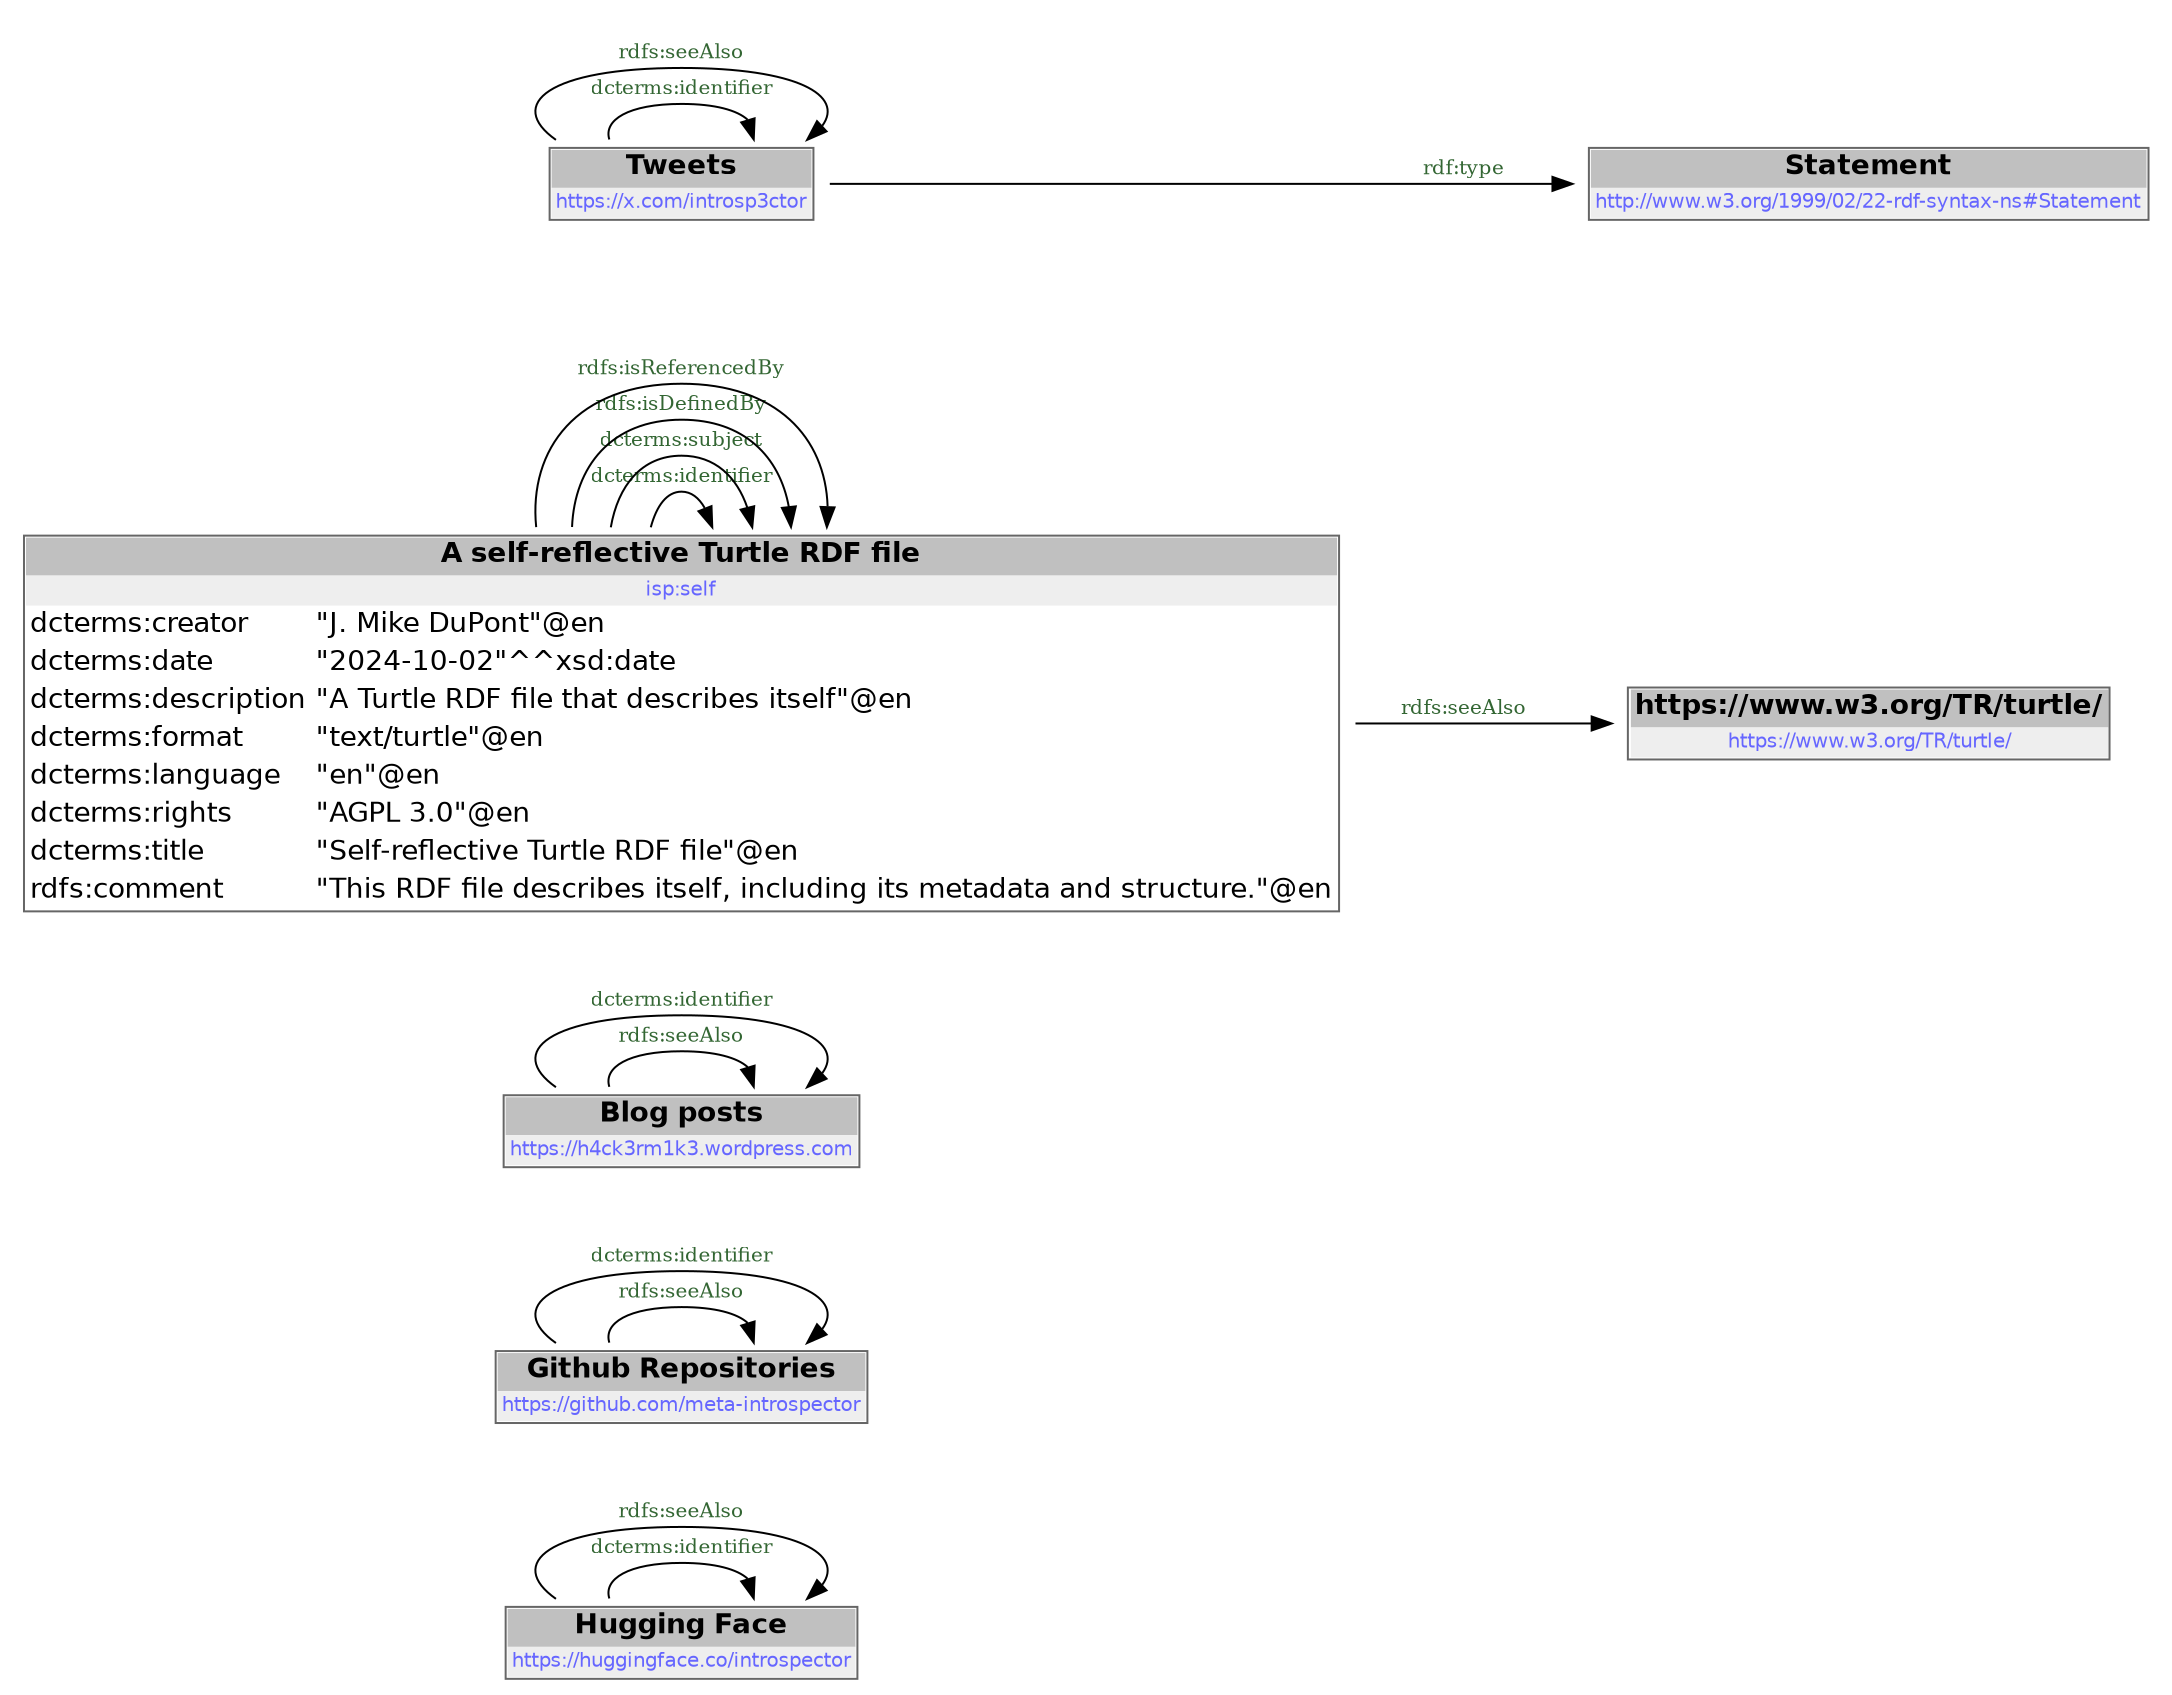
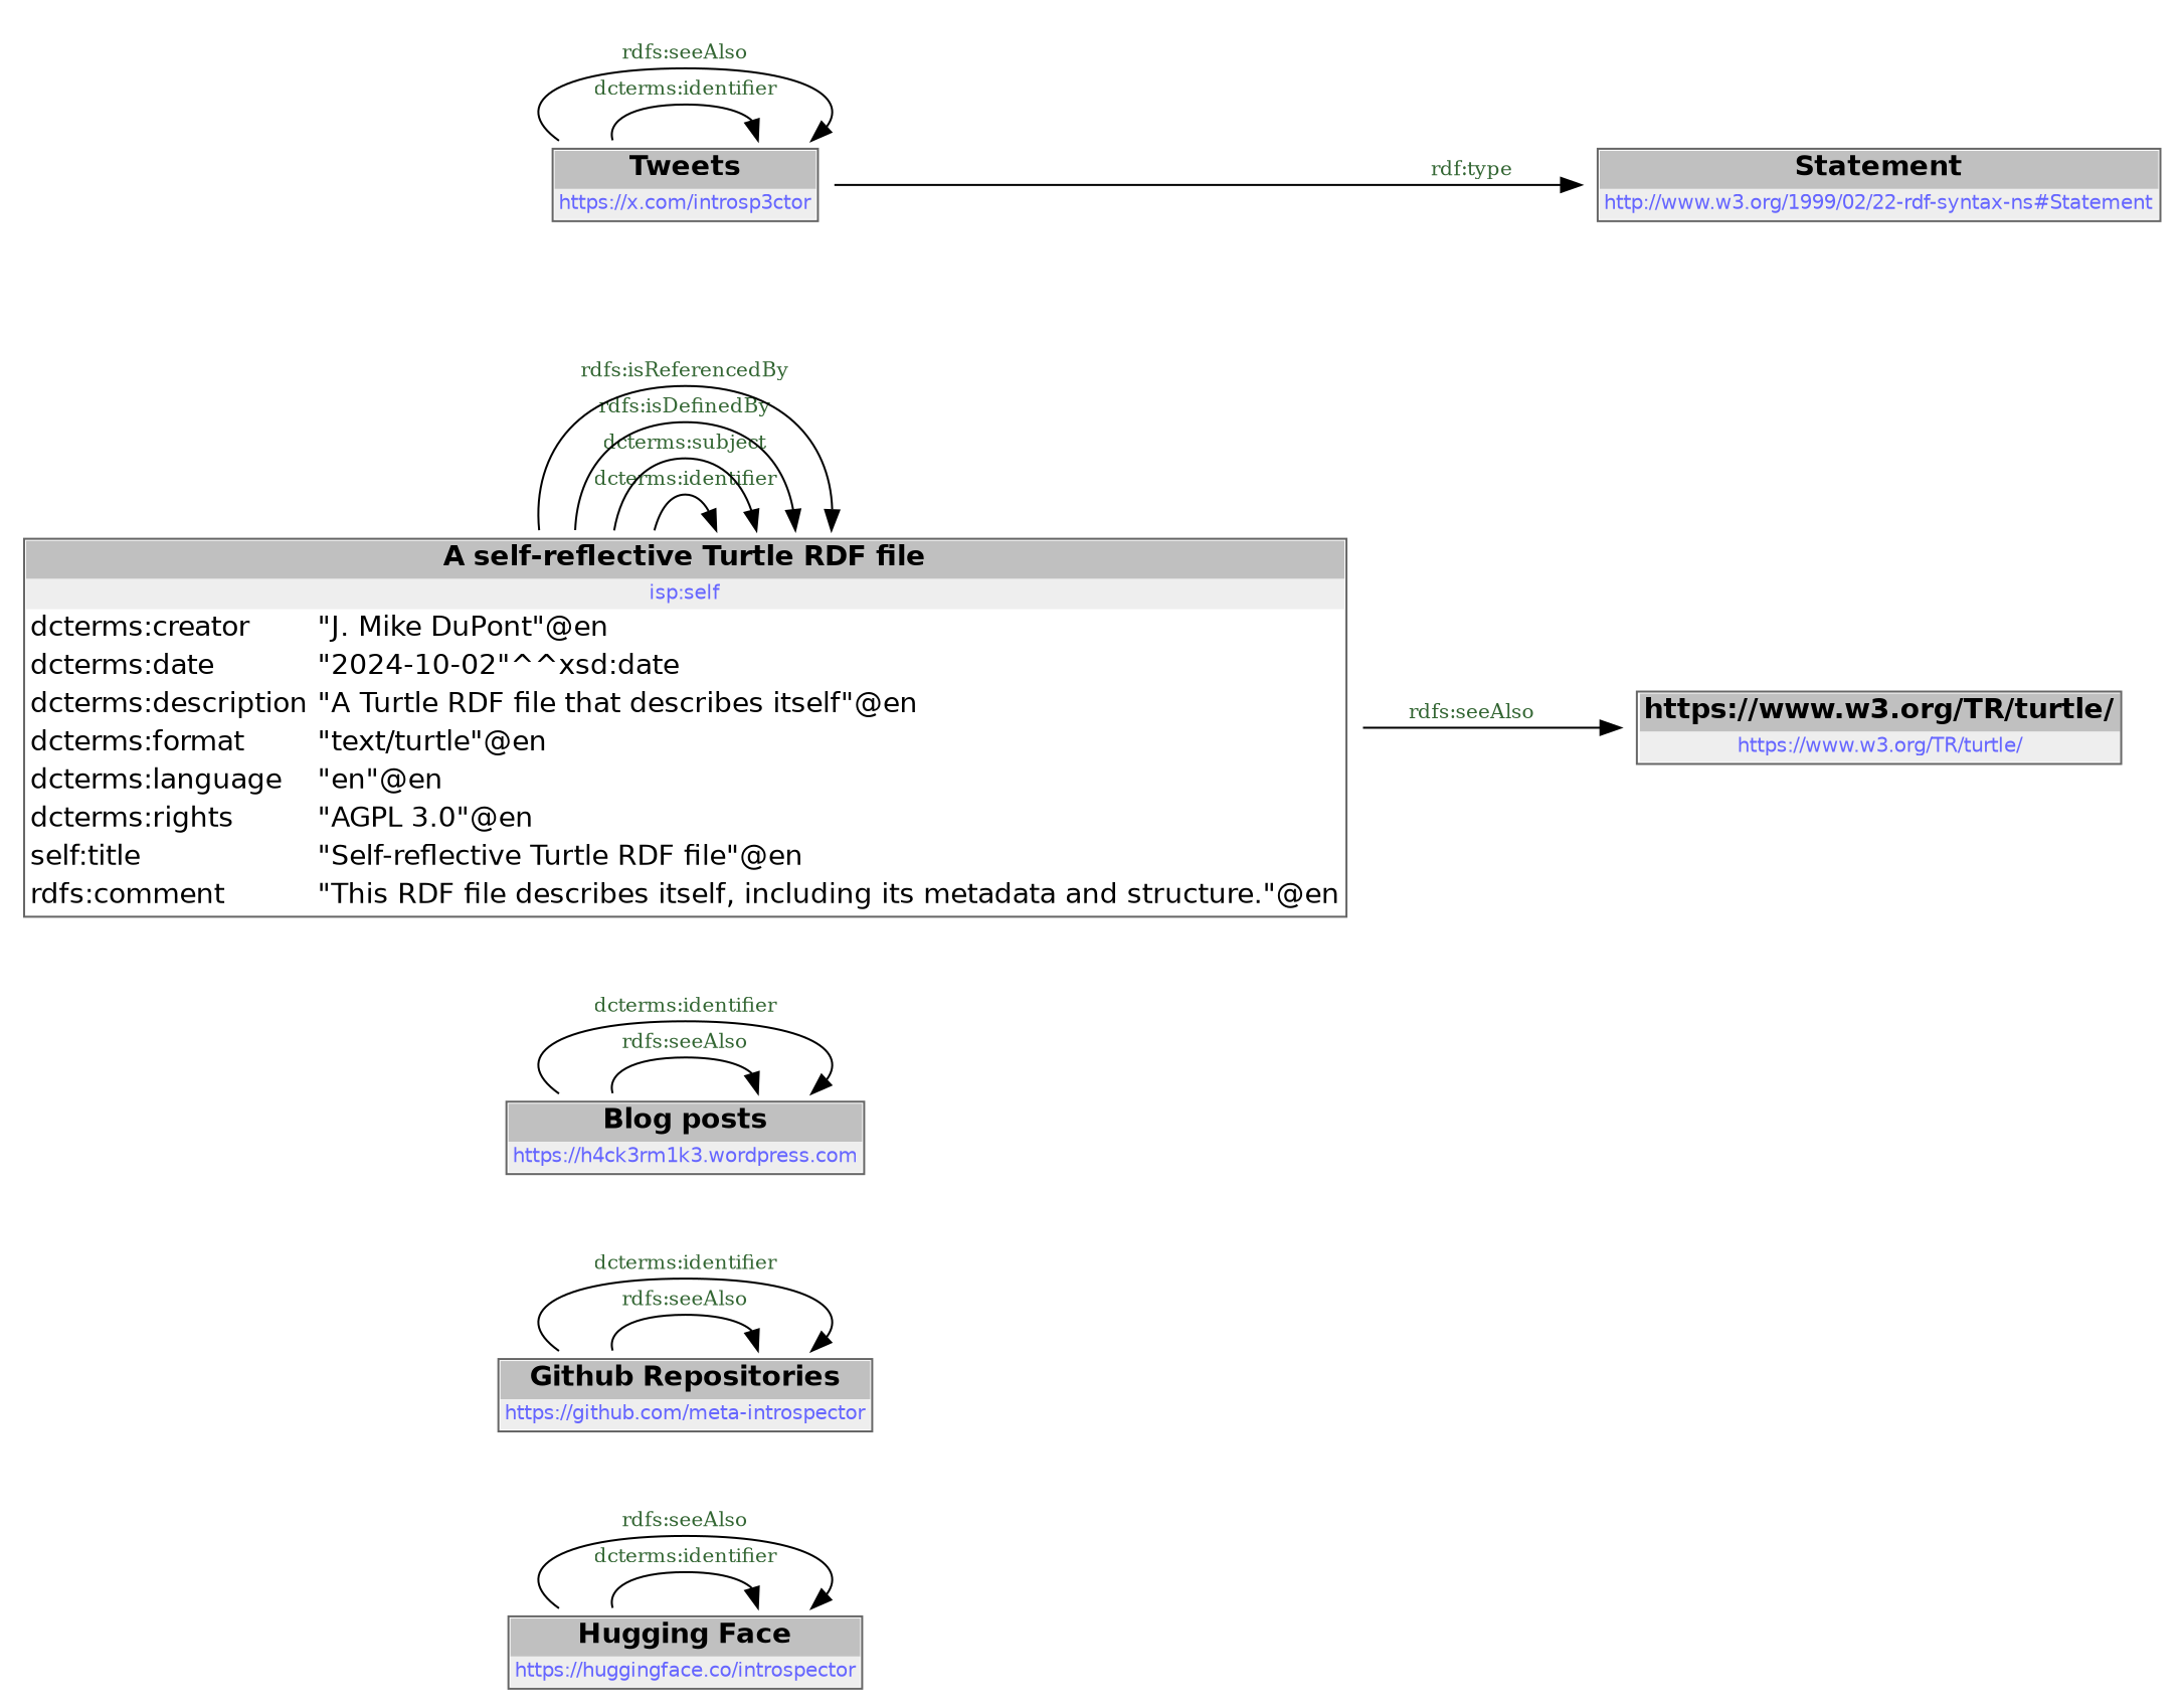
  digraph {
    rankdir=LR
    node [color=black fontname="DejaVu Sans" shape=none]
    edge [color=BLACK]
    n1 [label=< <table color='#666666' cellborder='0' cellspacing='0' border='1'><tr><td colspan='2' bgcolor='grey'><B>Hugging Face</B></td></tr><tr><td href='https://huggingface.co/introspector' bgcolor='#eeeeee' colspan='2'><font point-size='10' color='#6666ff'>https://huggingface.co/introspector</font></td></tr></table> >]
    n2 [label=< <table color='#666666' cellborder='0' cellspacing='0' border='1'><tr><td colspan='2' bgcolor='grey'><B>Github Repositories</B></td></tr><tr><td href='https://github.com/meta-introspector' bgcolor='#eeeeee' colspan='2'><font point-size='10' color='#6666ff'>https://github.com/meta-introspector</font></td></tr></table> >]
    n3 [label=< <table color='#666666' cellborder='0' cellspacing='0' border='1'><tr><td colspan='2' bgcolor='grey'><B>Blog posts</B></td></tr><tr><td href='https://h4ck3rm1k3.wordpress.com' bgcolor='#eeeeee' colspan='2'><font point-size='10' color='#6666ff'>https://h4ck3rm1k3.wordpress.com</font></td></tr></table> >]
-   n4 [label=< <table color='#666666' cellborder='0' cellspacing='0' border='1'><tr><td colspan='2' bgcolor='grey'><B>A self-reflective Turtle RDF file</B></td></tr><tr><td href='isp:self' bgcolor='#eeeeee' colspan='2'><font point-size='10' color='#6666ff'>isp:self</font></td></tr><tr><td align='left'>dcterms:creator</td><td align='left'>&quot;J. Mike DuPont&quot;@en</td></tr><tr><td align='left'>dcterms:date</td><td align='left'>&quot;2024-10-02&quot;^^xsd:date</td></tr><tr><td align='left'>dcterms:description</td><td align='left'>&quot;A Turtle RDF file that describes itself&quot;@en</td></tr><tr><td align='left'>dcterms:format</td><td align='left'>&quot;text/turtle&quot;@en</td></tr><tr><td align='left'>dcterms:language</td><td align='left'>&quot;en&quot;@en</td></tr><tr><td align='left'>dcterms:rights</td><td align='left'>&quot;AGPL 3.0&quot;@en</td></tr><tr><td align='left'>dcterms:title</td><td align='left'>&quot;Self-reflective Turtle RDF file&quot;@en</td></tr><tr><td align='left'>rdfs:comment</td><td align='left'>&quot;This RDF file describes itself, including its metadata and structure.&quot;@en</td></tr></table> >]
+   n4 [label=< <table color='#666666' cellborder='0' cellspacing='0' border='1'><tr><td colspan='2' bgcolor='grey'><B>A self-reflective Turtle RDF file</B></td></tr><tr><td href='isp:self' bgcolor='#eeeeee' colspan='2'><font point-size='10' color='#6666ff'>isp:self</font></td></tr><tr><td align='left'>dcterms:creator</td><td align='left'>&quot;J. Mike DuPont&quot;@en</td></tr><tr><td align='left'>dcterms:date</td><td align='left'>&quot;2024-10-02&quot;^^xsd:date</td></tr><tr><td align='left'>dcterms:description</td><td align='left'>&quot;A Turtle RDF file that describes itself&quot;@en</td></tr><tr><td align='left'>dcterms:format</td><td align='left'>&quot;text/turtle&quot;@en</td></tr><tr><td align='left'>dcterms:language</td><td align='left'>&quot;en&quot;@en</td></tr><tr><td align='left'>dcterms:rights</td><td align='left'>&quot;AGPL 3.0&quot;@en</td></tr><tr><td align='left'>self:title</td><td align='left'>&quot;Self-reflective Turtle RDF file&quot;@en</td></tr><tr><td align='left'>rdfs:comment</td><td align='left'>&quot;This RDF file describes itself, including its metadata and structure.&quot;@en</td></tr></table> >]
    n5 [label=< <table color='#666666' cellborder='0' cellspacing='0' border='1'><tr><td colspan='2' bgcolor='grey'><B>https://www.w3.org/TR/turtle/</B></td></tr><tr><td href='https://www.w3.org/TR/turtle/' bgcolor='#eeeeee' colspan='2'><font point-size='10' color='#6666ff'>https://www.w3.org/TR/turtle/</font></td></tr></table> >]
    n6 [label=< <table color='#666666' cellborder='0' cellspacing='0' border='1'><tr><td colspan='2' bgcolor='grey'><B>Statement</B></td></tr><tr><td href='http://www.w3.org/1999/02/22-rdf-syntax-ns#Statement' bgcolor='#eeeeee' colspan='2'><font point-size='10' color='#6666ff'>http://www.w3.org/1999/02/22-rdf-syntax-ns#Statement</font></td></tr></table> >]
    n7 [label=< <table color='#666666' cellborder='0' cellspacing='0' border='1'><tr><td colspan='2' bgcolor='grey'><B>Tweets</B></td></tr><tr><td href='https://x.com/introsp3ctor' bgcolor='#eeeeee' colspan='2'><font point-size='10' color='#6666ff'>https://x.com/introsp3ctor</font></td></tr></table> >]
    n1 -> n1 [label=< <font point-size='10' color='#336633'>dcterms:identifier</font> >]
    n1 -> n1 [label=< <font point-size='10' color='#336633'>rdfs:seeAlso</font> >]
    n2 -> n2 [label=< <font point-size='10' color='#336633'>rdfs:seeAlso</font> >]
    n2 -> n2 [label=< <font point-size='10' color='#336633'>dcterms:identifier</font> >]
    n3 -> n3 [label=< <font point-size='10' color='#336633'>rdfs:seeAlso</font> >]
    n3 -> n3 [label=< <font point-size='10' color='#336633'>dcterms:identifier</font> >]
    n4 -> n4 [label=< <font point-size='10' color='#336633'>dcterms:identifier</font> >]
    n4 -> n4 [label=< <font point-size='10' color='#336633'>dcterms:subject</font> >]
    n4 -> n4 [label=< <font point-size='10' color='#336633'>rdfs:isDefinedBy</font> >]
    n4 -> n4 [label=< <font point-size='10' color='#336633'>rdfs:isReferencedBy</font> >]
    n4 -> n5 [label=< <font point-size='10' color='#336633'>rdfs:seeAlso</font> >]
    n7 -> n6 [label=< <font point-size='10' color='#336633'>rdf:type</font> >]
    n7 -> n7 [label=< <font point-size='10' color='#336633'>dcterms:identifier</font> >]
    n7 -> n7 [label=< <font point-size='10' color='#336633'>rdfs:seeAlso</font> >]
  }
